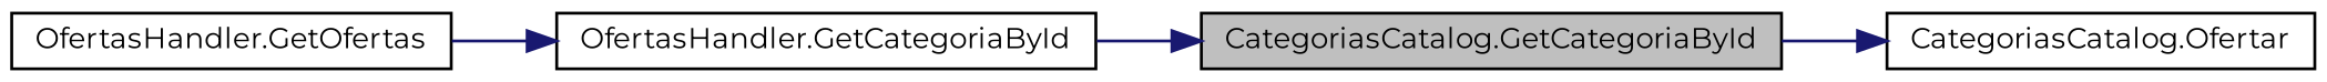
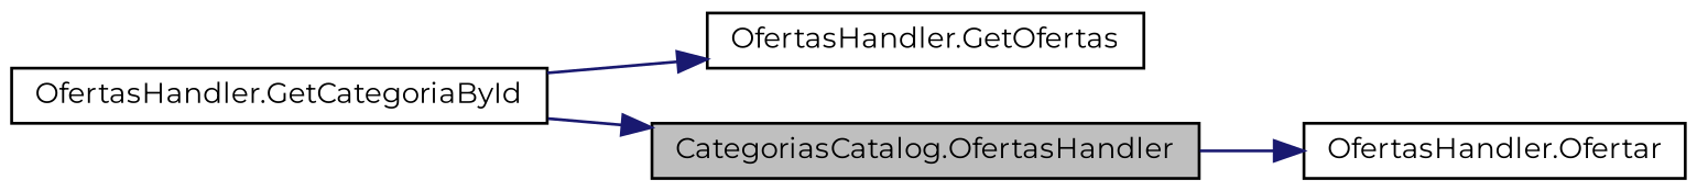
  digraph {
    fontname=Montserrat
    rankdir=RL
    node [color=black fillcolor=white fontname=Montserrat fontsize=10 shape=record style=filled]
    edge [color=midnightblue dir=back fontname=Montserrat fontsize=10 labelfontname=Helvetica labelfontsize=10 style=solid]
-   n1 [fillcolor=grey75 fontcolor=black height=0.2 label="CategoriasCatalog.GetCategoriaById" width=0.4]
+   n1 [fillcolor=grey75 fontcolor=black height=0.2 label="CategoriasCatalog.OfertasHandler" width=0.4]
    n2 [height=0.2 label="OfertasHandler.GetCategoriaById" width=0.4]
    n3 [height=0.2 label="OfertasHandler.GetOfertas" width=0.4]
-   n4 [height=0.2 label="CategoriasCatalog.Ofertar" width=0.4]
+   n4 [height=0.2 label="OfertasHandler.Ofertar" width=0.4]
    n1 -> n2
-   n2 -> n3
+   n3 -> n2
    n4 -> n1
  }
